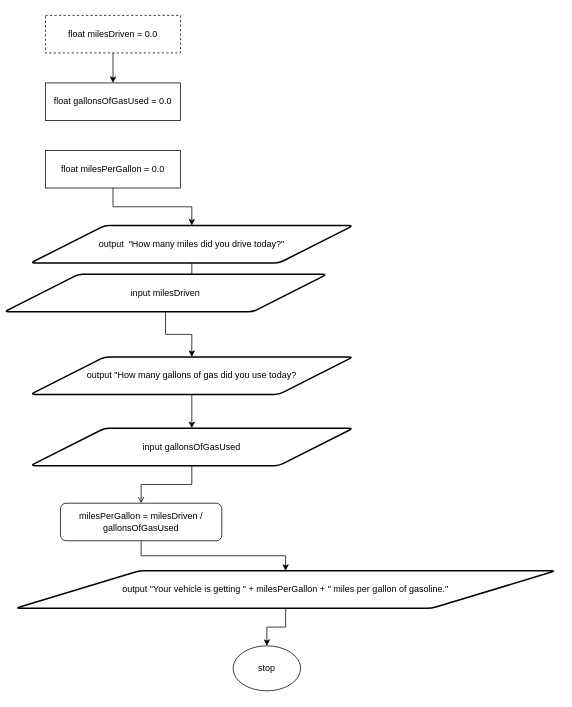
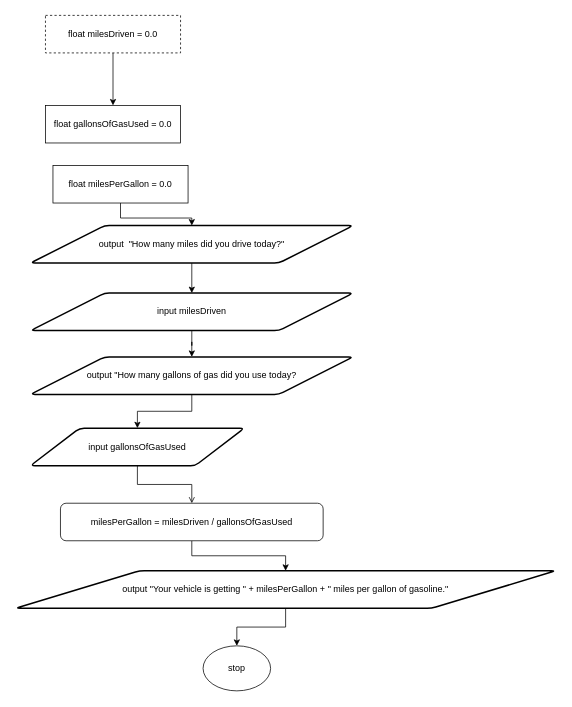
  <mxCell id="0" />
  <mxCell id="1" parent="0" />
  <mxCell id="2" style="edgeStyle=orthogonalEdgeStyle;rounded=0;orthogonalLoop=1;jettySize=auto;html=1;" parent="1" source="3" target="10" edge="1"><mxGeometry relative="1" as="geometry" /></mxCell>
  <mxCell id="3" value="output&amp;nbsp;&amp;nbsp;&quot;How many miles did you drive today?&quot;" style="shape=parallelogram;html=1;strokeWidth=2;perimeter=parallelogramPerimeter;whiteSpace=wrap;rounded=1;arcSize=12;size=0.23;" parent="1" vertex="1"><mxGeometry x="40" y="300" width="430" height="50" as="geometry" /></mxCell>
  <mxCell id="4" style="edgeStyle=orthogonalEdgeStyle;rounded=0;orthogonalLoop=1;jettySize=auto;html=1;" parent="1" source="5" target="6" edge="1"><mxGeometry relative="1" as="geometry" /></mxCell>
  <mxCell id="5" value="float milesDriven = 0.0" style="rounded=0;whiteSpace=wrap;html=1;dashed=1;" parent="1" vertex="1"><mxGeometry x="60" y="20" width="180" height="50" as="geometry" /></mxCell>
- <mxCell id="6" value="float gallonsOfGasUsed = 0.0" style="rounded=0;whiteSpace=wrap;html=1;" parent="1" vertex="1"><mxGeometry x="60" y="110" width="180" height="50" as="geometry" /></mxCell>
+ <mxCell id="6" value="float gallonsOfGasUsed = 0.0" style="rounded=0;whiteSpace=wrap;html=1;" parent="1" vertex="1"><mxGeometry x="60" y="140" width="180" height="50" as="geometry" /></mxCell>
  <mxCell id="7" style="edgeStyle=orthogonalEdgeStyle;rounded=0;orthogonalLoop=1;jettySize=auto;html=1;" parent="1" source="8" target="3" edge="1"><mxGeometry relative="1" as="geometry" /></mxCell>
- <mxCell id="8" value="float milesPerGallon = 0.0" style="rounded=0;whiteSpace=wrap;html=1;" parent="1" vertex="1"><mxGeometry x="60" y="200" width="180" height="50" as="geometry" /></mxCell>
+ <mxCell id="8" value="float milesPerGallon = 0.0" style="rounded=0;whiteSpace=wrap;html=1;" parent="1" vertex="1"><mxGeometry x="70" y="220" width="180" height="50" as="geometry" /></mxCell>
  <mxCell id="9" style="edgeStyle=orthogonalEdgeStyle;rounded=0;orthogonalLoop=1;jettySize=auto;html=1;" parent="1" source="10" target="12" edge="1"><mxGeometry relative="1" as="geometry" /></mxCell>
- <mxCell id="10" value="input milesDriven" style="shape=parallelogram;html=1;strokeWidth=2;perimeter=parallelogramPerimeter;whiteSpace=wrap;rounded=1;arcSize=12;size=0.23;" parent="1" vertex="1"><mxGeometry x="5" y="365" width="430" height="50" as="geometry" /></mxCell>
+ <mxCell id="10" value="input milesDriven" style="shape=parallelogram;html=1;strokeWidth=2;perimeter=parallelogramPerimeter;whiteSpace=wrap;rounded=1;arcSize=12;size=0.23;" parent="1" vertex="1"><mxGeometry x="40" y="390" width="430" height="50" as="geometry" /></mxCell>
  <mxCell id="11" style="edgeStyle=orthogonalEdgeStyle;rounded=0;orthogonalLoop=1;jettySize=auto;html=1;" parent="1" source="12" target="14" edge="1"><mxGeometry relative="1" as="geometry" /></mxCell>
  <mxCell id="12" value="output &quot;How many gallons of gas did you use today?" style="shape=parallelogram;html=1;strokeWidth=2;perimeter=parallelogramPerimeter;whiteSpace=wrap;rounded=1;arcSize=12;size=0.23;" parent="1" vertex="1"><mxGeometry x="40" y="475" width="430" height="50" as="geometry" /></mxCell>
  <mxCell id="13" style="edgeStyle=orthogonalEdgeStyle;rounded=0;orthogonalLoop=1;jettySize=auto;html=1;endArrow=open;" parent="1" source="14" target="16" edge="1"><mxGeometry relative="1" as="geometry" /></mxCell>
- <mxCell id="14" value="input gallonsOfGasUsed" style="shape=parallelogram;html=1;strokeWidth=2;perimeter=parallelogramPerimeter;whiteSpace=wrap;rounded=1;arcSize=12;size=0.23;" parent="1" vertex="1"><mxGeometry x="40" y="570" width="430" height="50" as="geometry" /></mxCell>
+ <mxCell id="14" value="input gallonsOfGasUsed" style="shape=parallelogram;html=1;strokeWidth=2;perimeter=parallelogramPerimeter;whiteSpace=wrap;rounded=1;arcSize=12;size=0.23;" parent="1" vertex="1"><mxGeometry x="40" y="570" width="285" height="50" as="geometry" /></mxCell>
  <mxCell id="15" style="edgeStyle=orthogonalEdgeStyle;rounded=0;orthogonalLoop=1;jettySize=auto;html=1;" parent="1" source="16" target="18" edge="1"><mxGeometry relative="1" as="geometry" /></mxCell>
- <mxCell id="16" value="milesPerGallon = milesDriven / gallonsOfGasUsed" style="rounded=1;whiteSpace=wrap;html=1;" parent="1" vertex="1"><mxGeometry x="80" y="670" width="215" height="50" as="geometry" /></mxCell>
+ <mxCell id="16" value="milesPerGallon = milesDriven / gallonsOfGasUsed" style="rounded=1;whiteSpace=wrap;html=1;" parent="1" vertex="1"><mxGeometry x="80" y="670" width="350" height="50" as="geometry" /></mxCell>
  <mxCell id="17" style="edgeStyle=orthogonalEdgeStyle;rounded=0;orthogonalLoop=1;jettySize=auto;html=1;" parent="1" source="18" target="19" edge="1"><mxGeometry relative="1" as="geometry" /></mxCell>
  <mxCell id="18" value="output &quot;Your vehicle is getting &quot; + milesPerGallon + &quot; miles per gallon of gasoline.&quot;" style="shape=parallelogram;html=1;strokeWidth=2;perimeter=parallelogramPerimeter;whiteSpace=wrap;rounded=1;arcSize=12;size=0.23;" parent="1" vertex="1"><mxGeometry x="20" y="760" width="720" height="50" as="geometry" /></mxCell>
- <mxCell id="19" value="stop" style="ellipse;whiteSpace=wrap;html=1;" parent="1" vertex="1"><mxGeometry x="310" y="860" width="90" height="60" as="geometry" /></mxCell>
+ <mxCell id="19" value="stop" style="ellipse;whiteSpace=wrap;html=1;" parent="1" vertex="1"><mxGeometry x="270" y="860" width="90" height="60" as="geometry" /></mxCell>
